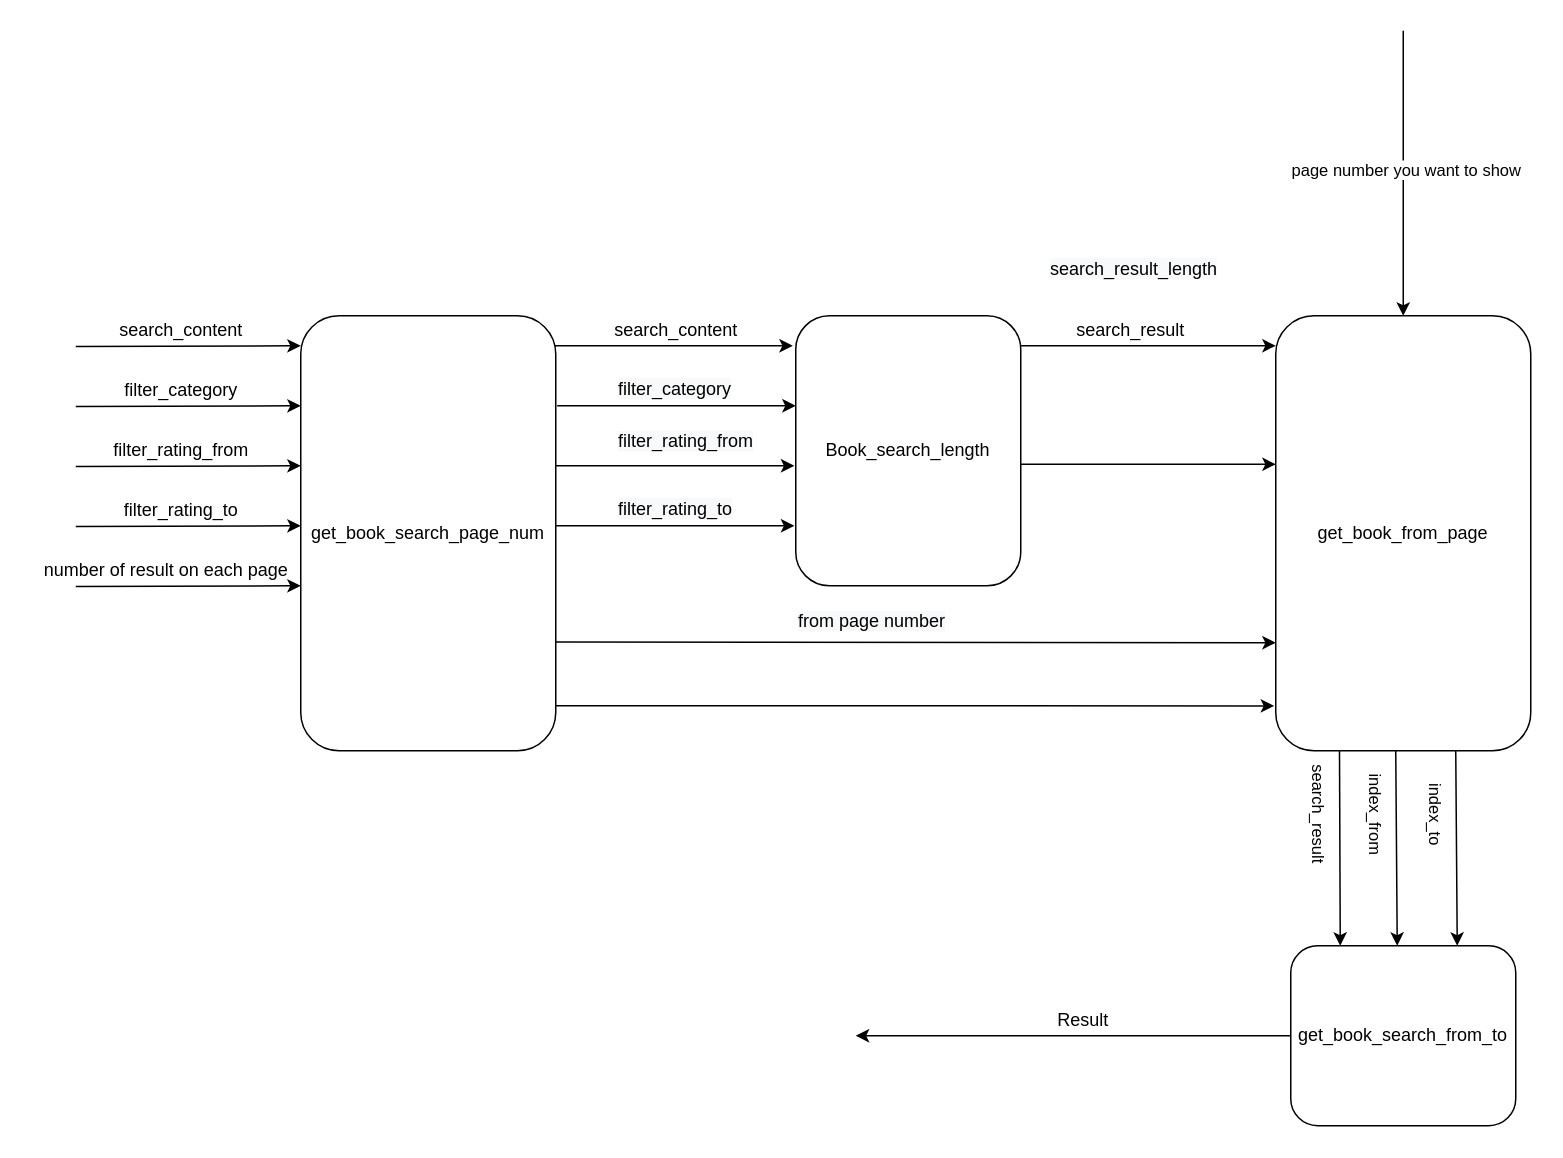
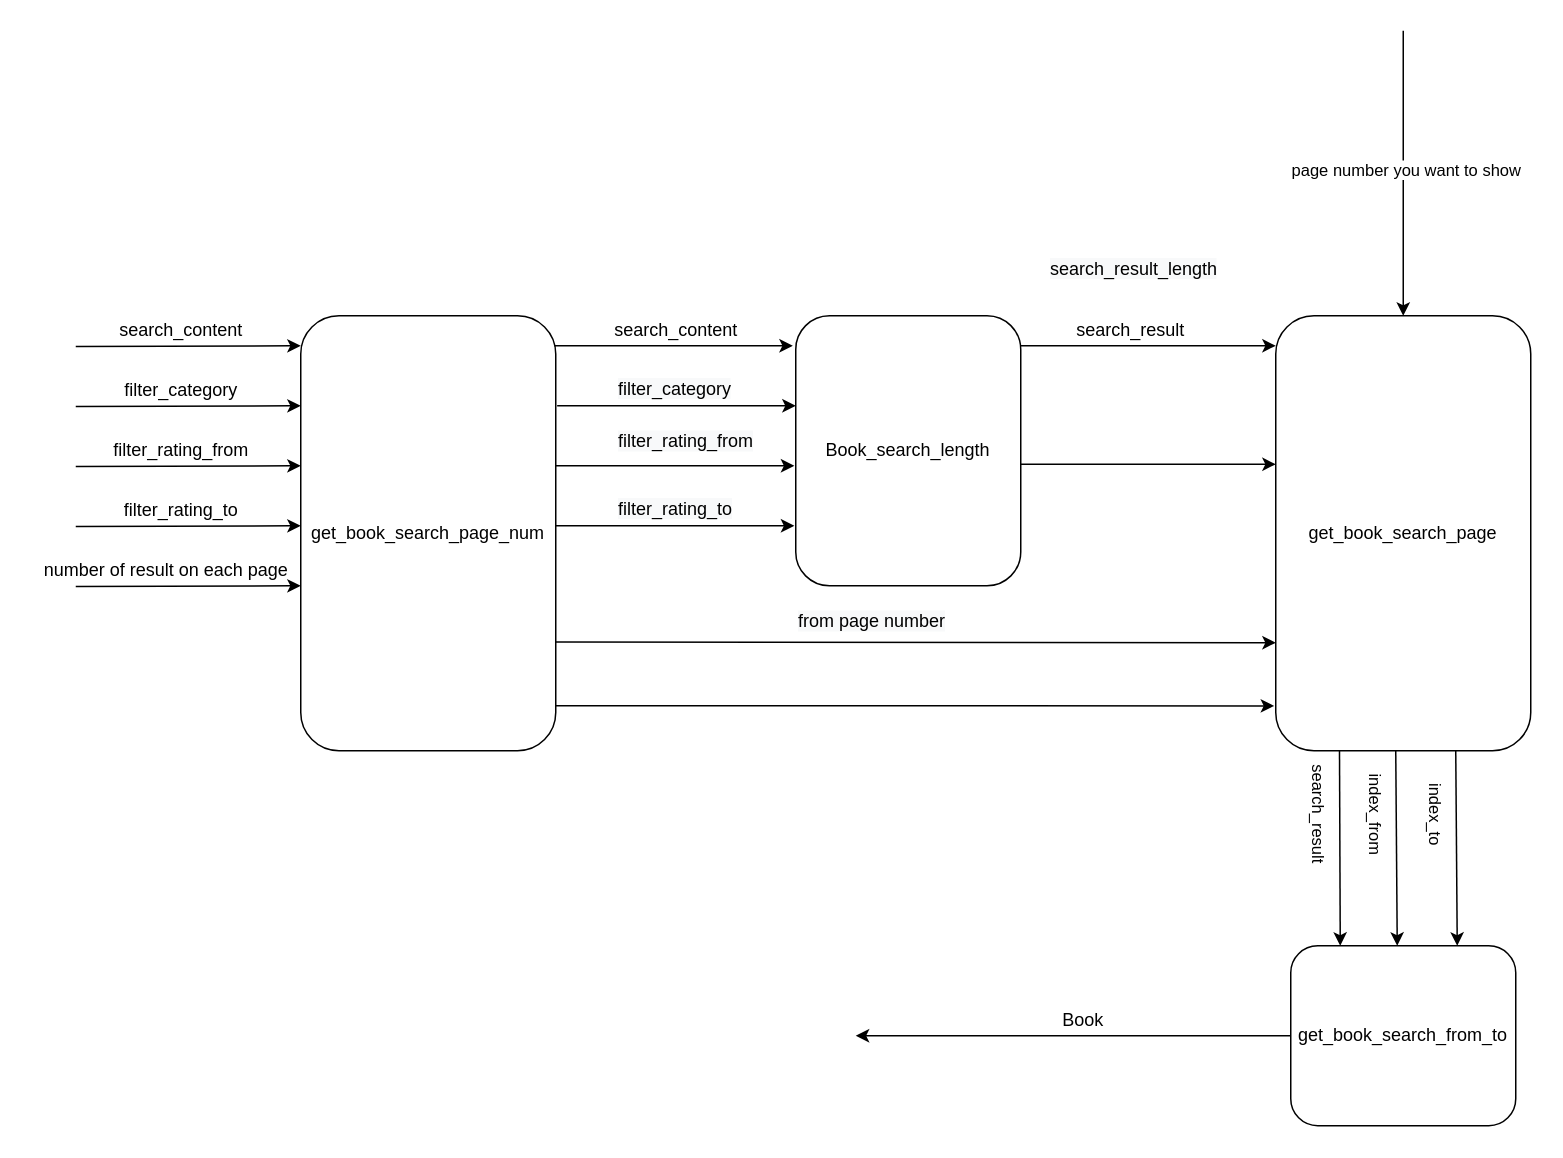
  <mxCell id="0" />
  <mxCell id="1" parent="0" />
  <mxCell id="2" value="Book_search_length" style="rounded=1;whiteSpace=wrap;html=1;" vertex="1" parent="1"><mxGeometry x="530" y="210" width="150" height="180" as="geometry" /></mxCell>
  <mxCell id="3" value="get_book_search_page_num" style="rounded=1;whiteSpace=wrap;html=1;" vertex="1" parent="1"><mxGeometry x="200" y="210" width="170" height="290" as="geometry" /></mxCell>
  <mxCell id="4" value="" style="endArrow=classic;html=1;entryX=0;entryY=0.25;entryDx=0;entryDy=0;" edge="1" parent="1"><mxGeometry width="50" height="50" relative="1" as="geometry"><mxPoint x="50" y="230.5" as="sourcePoint" /><mxPoint x="200" y="230" as="targetPoint" /></mxGeometry></mxCell>
  <mxCell id="5" value="" style="endArrow=classic;html=1;entryX=0;entryY=0.25;entryDx=0;entryDy=0;" edge="1" parent="1"><mxGeometry width="50" height="50" relative="1" as="geometry"><mxPoint x="50" y="270.5" as="sourcePoint" /><mxPoint x="200" y="270" as="targetPoint" /></mxGeometry></mxCell>
  <mxCell id="6" value="" style="endArrow=classic;html=1;entryX=0;entryY=0.25;entryDx=0;entryDy=0;" edge="1" parent="1"><mxGeometry width="50" height="50" relative="1" as="geometry"><mxPoint x="50" y="310.5" as="sourcePoint" /><mxPoint x="200" y="310" as="targetPoint" /></mxGeometry></mxCell>
  <mxCell id="7" value="" style="endArrow=classic;html=1;entryX=0;entryY=0.25;entryDx=0;entryDy=0;" edge="1" parent="1"><mxGeometry width="50" height="50" relative="1" as="geometry"><mxPoint x="50" y="350.5" as="sourcePoint" /><mxPoint x="200" y="350" as="targetPoint" /></mxGeometry></mxCell>
  <mxCell id="8" value="" style="endArrow=classic;html=1;entryX=0;entryY=0.25;entryDx=0;entryDy=0;" edge="1" parent="1"><mxGeometry width="50" height="50" relative="1" as="geometry"><mxPoint x="50" y="390.5" as="sourcePoint" /><mxPoint x="200" y="390" as="targetPoint" /></mxGeometry></mxCell>
  <mxCell id="9" value="search_content" style="text;html=1;align=center;verticalAlign=middle;resizable=0;points=[];autosize=1;" vertex="1" parent="1"><mxGeometry x="70" y="210" width="100" height="20" as="geometry" /></mxCell>
  <mxCell id="10" value="filter_category" style="text;html=1;align=center;verticalAlign=middle;resizable=0;points=[];autosize=1;" vertex="1" parent="1"><mxGeometry x="75" y="250" width="90" height="20" as="geometry" /></mxCell>
  <mxCell id="11" value="filter_rating_from" style="text;html=1;align=center;verticalAlign=middle;resizable=0;points=[];autosize=1;" vertex="1" parent="1"><mxGeometry x="65" y="290" width="110" height="20" as="geometry" /></mxCell>
  <mxCell id="12" value="filter_rating_to" style="text;html=1;align=center;verticalAlign=middle;resizable=0;points=[];autosize=1;" vertex="1" parent="1"><mxGeometry x="75" y="330" width="90" height="20" as="geometry" /></mxCell>
  <mxCell id="13" value="number of result on each page" style="text;html=1;align=center;verticalAlign=middle;resizable=0;points=[];autosize=1;" vertex="1" parent="1"><mxGeometry x="20" y="370" width="180" height="20" as="geometry" /></mxCell>
  <mxCell id="14" value="search_content" style="text;html=1;align=center;verticalAlign=middle;resizable=0;points=[];autosize=1;" vertex="1" parent="1"><mxGeometry x="400" y="210" width="100" height="20" as="geometry" /></mxCell>
  <mxCell id="15" value="&lt;span style=&quot;font-family: &amp;#34;helvetica&amp;#34; ; font-size: 12px ; font-style: normal ; font-weight: 400 ; letter-spacing: normal ; text-align: center ; text-indent: 0px ; text-transform: none ; word-spacing: 0px ; background-color: rgb(248 , 249 , 250) ; float: none ; display: inline&quot;&gt;filter_category&lt;/span&gt;" style="text;whiteSpace=wrap;html=1;" vertex="1" parent="1"><mxGeometry x="410" y="245" width="110" height="30" as="geometry" /></mxCell>
  <mxCell id="16" value="&lt;span style=&quot;font-family: &amp;#34;helvetica&amp;#34; ; font-size: 12px ; font-style: normal ; font-weight: 400 ; letter-spacing: normal ; text-align: center ; text-indent: 0px ; text-transform: none ; word-spacing: 0px ; background-color: rgb(248 , 249 , 250) ; float: none ; display: inline&quot;&gt;filter_rating_from&lt;/span&gt;" style="text;whiteSpace=wrap;html=1;" vertex="1" parent="1"><mxGeometry x="410" y="280" width="110" height="30" as="geometry" /></mxCell>
  <mxCell id="17" value="&lt;span style=&quot;font-family: &amp;#34;helvetica&amp;#34; ; font-size: 12px ; font-style: normal ; font-weight: 400 ; letter-spacing: normal ; text-align: center ; text-indent: 0px ; text-transform: none ; word-spacing: 0px ; background-color: rgb(248 , 249 , 250) ; float: none ; display: inline&quot;&gt;filter_rating_to&lt;/span&gt;" style="text;whiteSpace=wrap;html=1;" vertex="1" parent="1"><mxGeometry x="410" y="325" width="120" height="30" as="geometry" /></mxCell>
  <mxCell id="18" value="" style="endArrow=classic;html=1;entryX=-0.013;entryY=0.111;entryDx=0;entryDy=0;entryPerimeter=0;" edge="1" parent="1" target="2"><mxGeometry width="50" height="50" relative="1" as="geometry"><mxPoint x="369" y="230" as="sourcePoint" /><mxPoint x="560" y="290" as="targetPoint" /></mxGeometry></mxCell>
  <mxCell id="19" value="" style="endArrow=classic;html=1;entryX=-0.013;entryY=0.111;entryDx=0;entryDy=0;entryPerimeter=0;exitX=0.994;exitY=0.095;exitDx=0;exitDy=0;exitPerimeter=0;" edge="1" parent="1"><mxGeometry width="50" height="50" relative="1" as="geometry"><mxPoint x="370.93" y="270" as="sourcePoint" /><mxPoint x="530" y="270.03" as="targetPoint" /></mxGeometry></mxCell>
  <mxCell id="20" value="" style="endArrow=classic;html=1;entryX=-0.013;entryY=0.111;entryDx=0;entryDy=0;entryPerimeter=0;exitX=0.994;exitY=0.095;exitDx=0;exitDy=0;exitPerimeter=0;" edge="1" parent="1"><mxGeometry width="50" height="50" relative="1" as="geometry"><mxPoint x="370" y="310" as="sourcePoint" /><mxPoint x="529.07" y="310.03" as="targetPoint" /></mxGeometry></mxCell>
  <mxCell id="21" value="" style="endArrow=classic;html=1;entryX=-0.013;entryY=0.111;entryDx=0;entryDy=0;entryPerimeter=0;exitX=0.994;exitY=0.095;exitDx=0;exitDy=0;exitPerimeter=0;" edge="1" parent="1"><mxGeometry width="50" height="50" relative="1" as="geometry"><mxPoint x="370" y="350" as="sourcePoint" /><mxPoint x="529.07" y="350.03" as="targetPoint" /></mxGeometry></mxCell>
  <mxCell id="22" value="" style="endArrow=classic;html=1;exitX=0.994;exitY=0.095;exitDx=0;exitDy=0;exitPerimeter=0;" edge="1" parent="1"><mxGeometry width="50" height="50" relative="1" as="geometry"><mxPoint x="680" y="230" as="sourcePoint" /><mxPoint x="850" y="230" as="targetPoint" /></mxGeometry></mxCell>
  <mxCell id="23" value="" style="endArrow=classic;html=1;exitX=0.994;exitY=0.095;exitDx=0;exitDy=0;exitPerimeter=0;" edge="1" parent="1"><mxGeometry width="50" height="50" relative="1" as="geometry"><mxPoint x="680" y="309" as="sourcePoint" /><mxPoint x="850" y="309" as="targetPoint" /></mxGeometry></mxCell>
  <mxCell id="24" value="search_result" style="text;html=1;align=center;verticalAlign=middle;resizable=0;points=[];autosize=1;" vertex="1" parent="1"><mxGeometry x="708" y="210" width="90" height="20" as="geometry" /></mxCell>
  <mxCell id="25" value="&lt;span style=&quot;font-family: &amp;#34;helvetica&amp;#34; ; font-size: 12px ; font-style: normal ; font-weight: 400 ; letter-spacing: normal ; text-align: center ; text-indent: 0px ; text-transform: none ; word-spacing: 0px ; background-color: rgb(248 , 249 , 250) ; float: none ; display: inline&quot;&gt;search_result_length&lt;/span&gt;" style="text;whiteSpace=wrap;html=1;" vertex="1" parent="1"><mxGeometry x="698" y="165" width="100" height="30" as="geometry" /></mxCell>
  <mxCell id="26" value="" style="endArrow=classic;html=1;exitX=1;exitY=0.75;exitDx=0;exitDy=0;" edge="1" parent="1" source="3"><mxGeometry width="50" height="50" relative="1" as="geometry"><mxPoint x="430" y="440" as="sourcePoint" /><mxPoint x="850" y="428" as="targetPoint" /></mxGeometry></mxCell>
  <mxCell id="27" value="" style="endArrow=classic;html=1;exitX=1.006;exitY=0.807;exitDx=0;exitDy=0;exitPerimeter=0;" edge="1" parent="1"><mxGeometry width="50" height="50" relative="1" as="geometry"><mxPoint x="370" y="470" as="sourcePoint" /><mxPoint x="848.98" y="470.11" as="targetPoint" /></mxGeometry></mxCell>
  <mxCell id="28" value="&lt;span style=&quot;font-family: &amp;#34;helvetica&amp;#34; ; font-size: 12px ; font-style: normal ; font-weight: 400 ; letter-spacing: normal ; text-align: center ; text-indent: 0px ; text-transform: none ; word-spacing: 0px ; background-color: rgb(248 , 249 , 250) ; float: none ; display: inline&quot;&gt;from page number&lt;/span&gt;" style="text;whiteSpace=wrap;html=1;" vertex="1" parent="1"><mxGeometry x="530" y="400" width="130" height="30" as="geometry" /></mxCell>
- <mxCell id="29" value="get_book_from_page" style="rounded=1;whiteSpace=wrap;html=1;" vertex="1" parent="1"><mxGeometry x="850" y="210" width="170" height="290" as="geometry" /></mxCell>
+ <mxCell id="29" value="get_book_search_page" style="rounded=1;whiteSpace=wrap;html=1;" vertex="1" parent="1"><mxGeometry x="850" y="210" width="170" height="290" as="geometry" /></mxCell>
  <mxCell id="30" value="" style="endArrow=classic;html=1;entryX=0.5;entryY=0;entryDx=0;entryDy=0;" edge="1" parent="1" target="29"><mxGeometry width="50" height="50" relative="1" as="geometry"><mxPoint x="935" y="20" as="sourcePoint" /><mxPoint x="610" y="290" as="targetPoint" /></mxGeometry></mxCell>
  <mxCell id="31" value="page number you want to show" style="edgeLabel;html=1;align=center;verticalAlign=middle;resizable=0;points=[];" vertex="1" connectable="0" parent="30"><mxGeometry x="-0.032" y="1" relative="1" as="geometry"><mxPoint as="offset" /></mxGeometry></mxCell>
  <mxCell id="32" value="" style="endArrow=classic;html=1;exitX=0.25;exitY=1;exitDx=0;exitDy=0;" edge="1" parent="1" source="29"><mxGeometry width="50" height="50" relative="1" as="geometry"><mxPoint x="560" y="470" as="sourcePoint" /><mxPoint x="893" y="630" as="targetPoint" /></mxGeometry></mxCell>
  <mxCell id="33" value="search_result" style="edgeLabel;html=1;align=center;verticalAlign=middle;resizable=0;points=[];rotation=90;" vertex="1" connectable="0" parent="32"><mxGeometry x="-0.094" y="-3" relative="1" as="geometry"><mxPoint x="-9.73" y="-17.01" as="offset" /></mxGeometry></mxCell>
  <mxCell id="34" value="" style="endArrow=classic;html=1;exitX=0.25;exitY=1;exitDx=0;exitDy=0;" edge="1" parent="1"><mxGeometry width="50" height="50" relative="1" as="geometry"><mxPoint x="930" y="500" as="sourcePoint" /><mxPoint x="931" y="630" as="targetPoint" /></mxGeometry></mxCell>
  <mxCell id="35" value="index_from" style="edgeLabel;html=1;align=center;verticalAlign=middle;resizable=0;points=[];rotation=90;" vertex="1" connectable="0" parent="34"><mxGeometry x="-0.094" y="-3" relative="1" as="geometry"><mxPoint x="-9.73" y="-17.01" as="offset" /></mxGeometry></mxCell>
  <mxCell id="36" value="" style="endArrow=classic;html=1;exitX=0.25;exitY=1;exitDx=0;exitDy=0;" edge="1" parent="1"><mxGeometry width="50" height="50" relative="1" as="geometry"><mxPoint x="970" y="500" as="sourcePoint" /><mxPoint x="971" y="630" as="targetPoint" /></mxGeometry></mxCell>
  <mxCell id="37" value="index_to" style="edgeLabel;html=1;align=center;verticalAlign=middle;resizable=0;points=[];rotation=90;" vertex="1" connectable="0" parent="36"><mxGeometry x="-0.094" y="-3" relative="1" as="geometry"><mxPoint x="-9.73" y="-17.01" as="offset" /></mxGeometry></mxCell>
  <mxCell id="38" value="get_book_search_from_to" style="rounded=1;whiteSpace=wrap;html=1;" vertex="1" parent="1"><mxGeometry x="860" y="630" width="150" height="120" as="geometry" /></mxCell>
  <mxCell id="39" value="" style="endArrow=classic;html=1;exitX=0;exitY=0.5;exitDx=0;exitDy=0;" edge="1" parent="1" source="38"><mxGeometry width="50" height="50" relative="1" as="geometry"><mxPoint x="560" y="500" as="sourcePoint" /><mxPoint x="570" y="690" as="targetPoint" /></mxGeometry></mxCell>
- <mxCell id="40" value="Result&amp;nbsp;" style="text;html=1;align=center;verticalAlign=middle;resizable=0;points=[];autosize=1;" vertex="1" parent="1"><mxGeometry x="698" y="670" width="50" height="20" as="geometry" /></mxCell>
+ <mxCell id="40" value="Book&amp;nbsp;" style="text;html=1;align=center;verticalAlign=middle;resizable=0;points=[];autosize=1;" vertex="1" parent="1"><mxGeometry x="698" y="670" width="50" height="20" as="geometry" /></mxCell>
